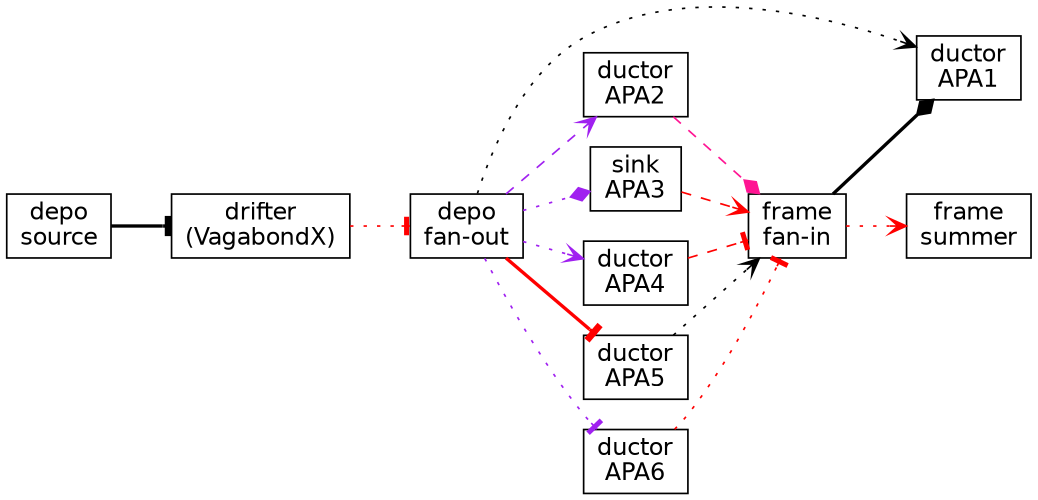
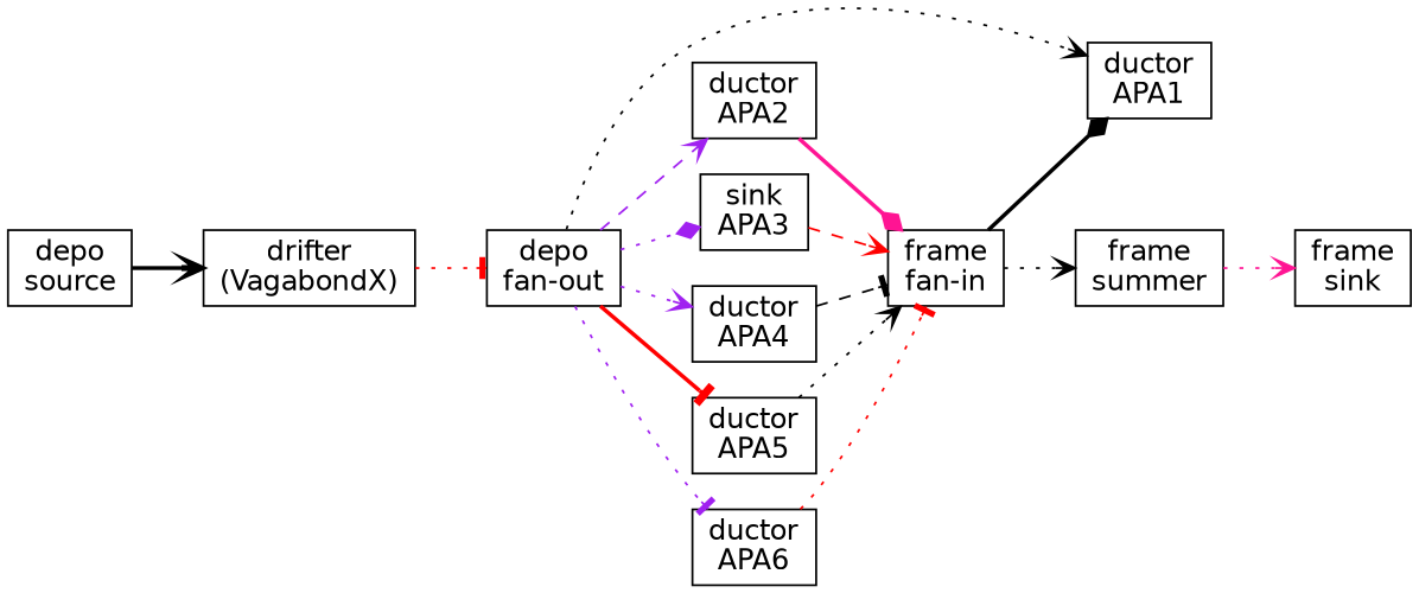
  digraph {
    fontname="DejaVu Sans"
    rankdir=LR
    node [fontname="DejaVu Sans" shape=box]
    edge [arrowhead=vee color=black fontname="DejaVu Sans" style=dotted]
    n1 [label="depo\nsource"]
    n2 [label="drifter\n(VagabondX)"]
    n3 [label="depo\nfan-out"]
    n4 [label="ductor\nAPA1"]
    n5 [label="ductor\nAPA2"]
    n6 [label="sink\nAPA3"]
    n7 [label="ductor\nAPA4"]
    n8 [label="ductor\nAPA5"]
    n9 [label="ductor\nAPA6"]
    n10 [label="frame\nfan-in"]
    n11 [label="frame\nsummer"]
-   n1 -> n2 [arrowhead=tee style=bold]
+   n12 [label="frame\nsink"]
+   n1 -> n2 [style=bold]
    n2 -> n3 [arrowhead=tee color=red]
    n3 -> n4
    n3 -> n5 [color=purple style=dashed]
    n3 -> n6 [arrowhead=diamond color=purple]
    n3 -> n7 [color=purple]
    n3 -> n8 [arrowhead=tee color=red style=bold]
    n3 -> n9 [arrowhead=tee color=purple]
-   n5 -> n10 [arrowhead=diamond color=deeppink style=dashed]
+   n5 -> n10 [arrowhead=diamond color=deeppink style=bold]
    n6 -> n10 [color=red style=dashed]
-   n7 -> n10 [arrowhead=tee color=red style=dashed]
+   n7 -> n10 [arrowhead=tee style=dashed]
    n8 -> n10
    n9 -> n10 [arrowhead=tee color=red]
    n10 -> n4 [arrowhead=diamond style=bold]
-   n10 -> n11 [color=red]
+   n10 -> n11
+   n11 -> n12 [color=deeppink]
  }
